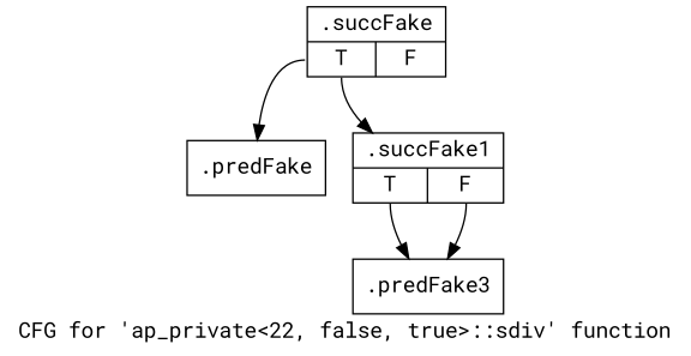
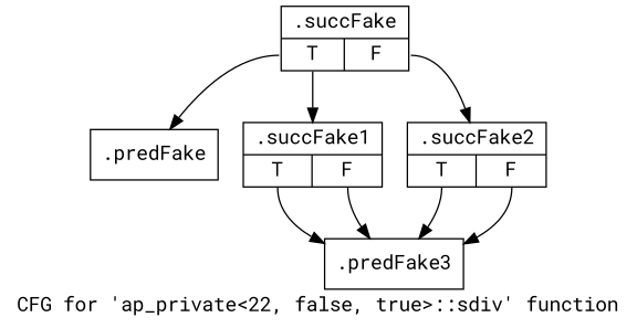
  digraph {
    fontname="Roboto Mono"
    label="CFG for 'ap_private\<22, false, true\>::sdiv' function"
    node [fontname="Roboto Mono" shape=record filename="/mnt/xilinx/Vitis_HLS/2021.2/include/etc/ap_private.h"]
    edge [execusionnum=0 filename="/mnt/xilinx/Vitis_HLS/2021.2/include/etc/ap_private.h" fontname="Roboto Mono" tailport=s0]
    n1 [label="{.predFake}" filename=""]
    n2 [label="{.succFake|{<s0>T|<s1>F}}" linenumber=2243]
    n3 [label="{.succFake1|{<s0>T|<s1>F}}" linenumber=2244]
+   n4 [label="{.succFake2|{<s0>T|<s1>F}}" linenumber=2248]
    n5 [label="{.predFake3}" linenumber=2251]
    n2 -> n1
    n2 -> n3
+   n2 -> n4 [tailport=s1]
    n3 -> n5
    n3 -> n5 [tailport=s1]
+   n4 -> n5
+   n4 -> n5 [tailport=s1 filename=""]
  }
